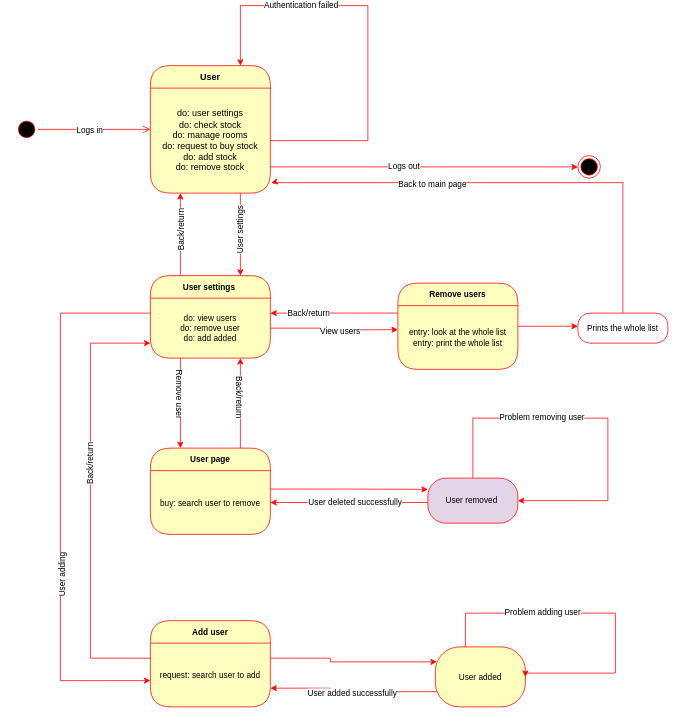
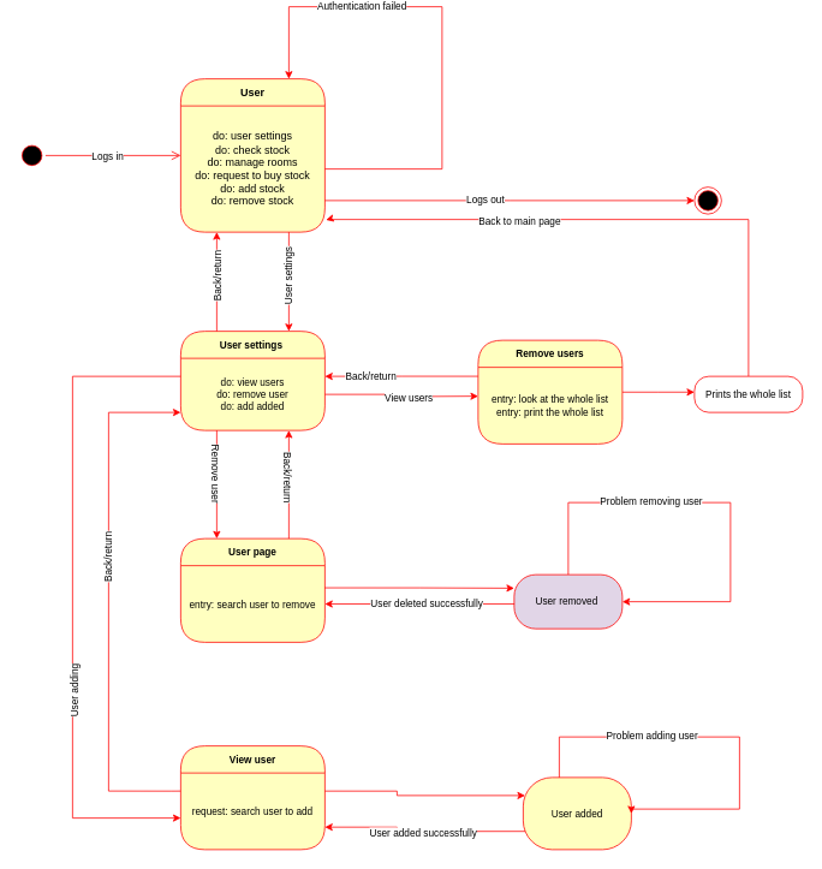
  <mxCell id="0" />
  <mxCell id="1" parent="0" />
  <mxCell id="2" value="" style="ellipse;html=1;shape=startState;fillColor=#000000;strokeColor=#ff0000;" parent="1" vertex="1"><mxGeometry x="20" y="90" width="30" height="30" as="geometry" /></mxCell>
  <mxCell id="3" value="" style="edgeStyle=orthogonalEdgeStyle;html=1;verticalAlign=bottom;endArrow=open;endSize=8;strokeColor=#ff0000;rounded=0;" parent="1" source="2" edge="1"><mxGeometry relative="1" as="geometry"><mxPoint x="200" y="105" as="targetPoint" /></mxGeometry></mxCell>
  <mxCell id="4" value="Logs in" style="edgeLabel;html=1;align=center;verticalAlign=middle;resizable=0;points=[];" parent="3" vertex="1" connectable="0"><mxGeometry x="-0.102" y="-2" relative="1" as="geometry"><mxPoint y="-2" as="offset" /></mxGeometry></mxCell>
  <mxCell id="5" value="User" style="swimlane;fontStyle=1;align=center;verticalAlign=middle;childLayout=stackLayout;horizontal=1;startSize=30;horizontalStack=0;resizeParent=0;resizeLast=1;container=0;fontColor=#000000;collapsible=0;rounded=1;arcSize=30;strokeColor=#ff0000;fillColor=#ffffc0;swimlaneFillColor=#ffffc0;dropTarget=0;" parent="1" vertex="1"><mxGeometry x="200" y="20" width="160" height="170" as="geometry" /></mxCell>
  <mxCell id="6" value="do: user settings&lt;br&gt;do: check stock&lt;br&gt;do: manage rooms&lt;br&gt;do: request to buy stock&lt;br&gt;do: add stock&lt;br&gt;do: remove stock" style="text;html=1;strokeColor=none;fillColor=none;align=center;verticalAlign=middle;spacingLeft=4;spacingRight=4;whiteSpace=wrap;overflow=hidden;rotatable=0;fontColor=#000000;" parent="5" vertex="1"><mxGeometry y="30" width="160" height="140" as="geometry" /></mxCell>
  <mxCell id="7" style="edgeStyle=orthogonalEdgeStyle;shape=connector;rounded=0;orthogonalLoop=1;jettySize=auto;html=1;exitX=1;exitY=0.5;exitDx=0;exitDy=0;labelBackgroundColor=default;strokeColor=#ff0000;strokeWidth=1;fontFamily=Helvetica;fontSize=11;fontColor=default;endArrow=classic;entryX=0.75;entryY=0;entryDx=0;entryDy=0;" parent="5" source="6" target="5" edge="1"><mxGeometry relative="1" as="geometry"><mxPoint x="400" y="99.818" as="targetPoint" /><Array as="points"><mxPoint x="290" y="100" /><mxPoint x="290" y="-80" /><mxPoint x="120" y="-80" /></Array></mxGeometry></mxCell>
  <mxCell id="8" value="Authentication failed" style="edgeLabel;html=1;align=center;verticalAlign=middle;resizable=0;points=[];fontSize=11;fontFamily=Helvetica;fontColor=default;" parent="7" vertex="1" connectable="0"><mxGeometry x="0.464" y="-1" relative="1" as="geometry"><mxPoint x="10" as="offset" /></mxGeometry></mxCell>
  <mxCell id="9" value="User settings " style="swimlane;fontStyle=1;align=center;verticalAlign=middle;childLayout=stackLayout;horizontal=1;startSize=30;horizontalStack=0;resizeParent=0;resizeLast=1;container=0;fontColor=#000000;collapsible=0;rounded=1;arcSize=30;strokeColor=#ff0000;fillColor=#ffffc0;swimlaneFillColor=#ffffc0;dropTarget=0;fontFamily=Helvetica;fontSize=11;" parent="1" vertex="1"><mxGeometry x="200" y="300" width="160" height="110" as="geometry" /></mxCell>
  <mxCell id="10" value="do: view users&lt;br&gt;do: remove user&lt;br&gt;do: add added" style="text;html=1;strokeColor=none;fillColor=none;align=center;verticalAlign=middle;spacingLeft=4;spacingRight=4;whiteSpace=wrap;overflow=hidden;rotatable=0;fontColor=default;fontSize=11;fontFamily=Helvetica;" parent="9" vertex="1"><mxGeometry y="30" width="160" height="80" as="geometry" /></mxCell>
  <mxCell id="11" style="edgeStyle=orthogonalEdgeStyle;shape=connector;rounded=0;orthogonalLoop=1;jettySize=auto;html=1;exitX=0.25;exitY=0;exitDx=0;exitDy=0;entryX=0.25;entryY=1;entryDx=0;entryDy=0;labelBackgroundColor=default;strokeColor=#ff0000;strokeWidth=1;fontFamily=Helvetica;fontSize=11;fontColor=default;endArrow=classic;" parent="1" source="9" target="6" edge="1"><mxGeometry relative="1" as="geometry" /></mxCell>
  <mxCell id="12" value="Back/return" style="edgeLabel;html=1;align=center;verticalAlign=middle;resizable=0;points=[];fontSize=11;fontFamily=Helvetica;fontColor=default;rotation=-90;" parent="11" vertex="1" connectable="0"><mxGeometry x="0.204" y="-4" relative="1" as="geometry"><mxPoint x="-4" y="6" as="offset" /></mxGeometry></mxCell>
  <mxCell id="13" style="edgeStyle=orthogonalEdgeStyle;shape=connector;rounded=0;orthogonalLoop=1;jettySize=auto;html=1;exitX=0.75;exitY=1;exitDx=0;exitDy=0;entryX=0.75;entryY=0;entryDx=0;entryDy=0;labelBackgroundColor=default;strokeColor=#ff0000;strokeWidth=1;fontFamily=Helvetica;fontSize=11;fontColor=default;endArrow=classic;" parent="1" source="6" target="9" edge="1"><mxGeometry relative="1" as="geometry" /></mxCell>
  <mxCell id="14" value="User settings" style="edgeLabel;html=1;align=center;verticalAlign=middle;resizable=0;points=[];fontSize=11;fontFamily=Helvetica;fontColor=default;rotation=-90;" parent="13" vertex="1" connectable="0"><mxGeometry x="-0.165" y="-1" relative="1" as="geometry"><mxPoint y="4" as="offset" /></mxGeometry></mxCell>
  <mxCell id="15" style="edgeStyle=orthogonalEdgeStyle;shape=connector;rounded=0;orthogonalLoop=1;jettySize=auto;html=1;labelBackgroundColor=default;strokeColor=#ff0000;strokeWidth=1;fontFamily=Helvetica;fontSize=11;fontColor=default;endArrow=classic;" parent="1" source="10" edge="1"><mxGeometry relative="1" as="geometry"><mxPoint x="530" y="372" as="targetPoint" /></mxGeometry></mxCell>
  <mxCell id="16" value="View users" style="edgeLabel;html=1;align=center;verticalAlign=middle;resizable=0;points=[];fontSize=11;fontFamily=Helvetica;fontColor=default;" parent="15" vertex="1" connectable="0"><mxGeometry x="0.097" y="-1" relative="1" as="geometry"><mxPoint as="offset" /></mxGeometry></mxCell>
  <mxCell id="17" style="edgeStyle=orthogonalEdgeStyle;shape=connector;rounded=0;orthogonalLoop=1;jettySize=auto;html=1;labelBackgroundColor=default;strokeColor=#ff0000;strokeWidth=1;fontFamily=Helvetica;fontSize=11;fontColor=default;endArrow=classic;" parent="1" source="18" edge="1"><mxGeometry relative="1" as="geometry"><mxPoint x="770" y="367.5" as="targetPoint" /></mxGeometry></mxCell>
  <mxCell id="18" value="Remove users" style="swimlane;fontStyle=1;align=center;verticalAlign=middle;childLayout=stackLayout;horizontal=1;startSize=30;horizontalStack=0;resizeParent=0;resizeLast=1;container=0;fontColor=#000000;collapsible=0;rounded=1;arcSize=30;strokeColor=#ff0000;fillColor=#ffffc0;swimlaneFillColor=#ffffc0;dropTarget=0;fontFamily=Helvetica;fontSize=11;" parent="1" vertex="1"><mxGeometry x="530" y="310" width="160" height="115" as="geometry" /></mxCell>
  <mxCell id="19" value="entry: look at the whole list&lt;br&gt;entry: print the whole list" style="text;html=1;strokeColor=none;fillColor=none;align=center;verticalAlign=middle;spacingLeft=4;spacingRight=4;whiteSpace=wrap;overflow=hidden;rotatable=0;fontColor=default;fontSize=11;fontFamily=Helvetica;" parent="18" vertex="1"><mxGeometry y="30" width="160" height="85" as="geometry" /></mxCell>
  <mxCell id="20" style="edgeStyle=orthogonalEdgeStyle;shape=connector;rounded=0;orthogonalLoop=1;jettySize=auto;html=1;exitX=0;exitY=0.117;exitDx=0;exitDy=0;entryX=1;entryY=0.25;entryDx=0;entryDy=0;labelBackgroundColor=default;strokeColor=#ff0000;strokeWidth=1;fontFamily=Helvetica;fontSize=11;fontColor=default;endArrow=classic;exitPerimeter=0;" parent="1" source="19" target="10" edge="1"><mxGeometry relative="1" as="geometry"><mxPoint x="470" y="340" as="sourcePoint" /><mxPoint x="470" y="230" as="targetPoint" /></mxGeometry></mxCell>
  <mxCell id="21" value="Back/return" style="edgeLabel;html=1;align=center;verticalAlign=middle;resizable=0;points=[];fontSize=11;fontFamily=Helvetica;fontColor=default;rotation=0;" parent="20" vertex="1" connectable="0"><mxGeometry x="0.204" y="-4" relative="1" as="geometry"><mxPoint x="-18" y="3" as="offset" /></mxGeometry></mxCell>
  <mxCell id="22" value="User page" style="swimlane;fontStyle=1;align=center;verticalAlign=middle;childLayout=stackLayout;horizontal=1;startSize=30;horizontalStack=0;resizeParent=0;resizeLast=1;container=0;fontColor=#000000;collapsible=0;rounded=1;arcSize=30;strokeColor=#ff0000;fillColor=#ffffc0;swimlaneFillColor=#ffffc0;dropTarget=0;fontFamily=Helvetica;fontSize=11;" parent="1" vertex="1"><mxGeometry x="200" y="530" width="160" height="115" as="geometry" /></mxCell>
- <mxCell id="23" value="buy: search user to remove" style="text;html=1;strokeColor=none;fillColor=none;align=center;verticalAlign=middle;spacingLeft=4;spacingRight=4;whiteSpace=wrap;overflow=hidden;rotatable=0;fontColor=default;fontSize=11;fontFamily=Helvetica;" parent="22" vertex="1"><mxGeometry y="30" width="160" height="85" as="geometry" /></mxCell>
+ <mxCell id="23" value="entry: search user to remove" style="text;html=1;strokeColor=none;fillColor=none;align=center;verticalAlign=middle;spacingLeft=4;spacingRight=4;whiteSpace=wrap;overflow=hidden;rotatable=0;fontColor=default;fontSize=11;fontFamily=Helvetica;" parent="22" vertex="1"><mxGeometry y="30" width="160" height="85" as="geometry" /></mxCell>
  <mxCell id="24" style="edgeStyle=orthogonalEdgeStyle;shape=connector;rounded=0;orthogonalLoop=1;jettySize=auto;html=1;exitX=0.75;exitY=0;exitDx=0;exitDy=0;entryX=0.75;entryY=1;entryDx=0;entryDy=0;labelBackgroundColor=default;strokeColor=#ff0000;strokeWidth=1;fontFamily=Helvetica;fontSize=11;fontColor=default;endArrow=classic;" parent="1" source="22" target="10" edge="1"><mxGeometry relative="1" as="geometry"><mxPoint x="360" y="470.055" as="sourcePoint" /><mxPoint x="190.48" y="470" as="targetPoint" /></mxGeometry></mxCell>
  <mxCell id="25" value="Back/return" style="edgeLabel;html=1;align=center;verticalAlign=middle;resizable=0;points=[];fontSize=11;fontFamily=Helvetica;fontColor=default;rotation=90;" parent="24" vertex="1" connectable="0"><mxGeometry x="0.204" y="-4" relative="1" as="geometry"><mxPoint x="-4" y="3" as="offset" /></mxGeometry></mxCell>
  <mxCell id="26" style="edgeStyle=orthogonalEdgeStyle;shape=connector;rounded=0;orthogonalLoop=1;jettySize=auto;html=1;exitX=0.25;exitY=1;exitDx=0;exitDy=0;entryX=0.25;entryY=0;entryDx=0;entryDy=0;labelBackgroundColor=default;strokeColor=#ff0000;strokeWidth=1;fontFamily=Helvetica;fontSize=11;fontColor=default;endArrow=classic;" parent="1" source="10" target="22" edge="1"><mxGeometry relative="1" as="geometry" /></mxCell>
  <mxCell id="27" value="Remove user" style="edgeLabel;html=1;align=center;verticalAlign=middle;resizable=0;points=[];fontSize=11;fontFamily=Helvetica;fontColor=default;rotation=90;" parent="26" vertex="1" connectable="0"><mxGeometry x="-0.221" y="-1" relative="1" as="geometry"><mxPoint as="offset" /></mxGeometry></mxCell>
  <mxCell id="28" style="edgeStyle=orthogonalEdgeStyle;shape=connector;rounded=0;orthogonalLoop=1;jettySize=auto;html=1;exitX=1;exitY=0.75;exitDx=0;exitDy=0;labelBackgroundColor=default;strokeColor=#ff0000;strokeWidth=1;fontFamily=Helvetica;fontSize=11;fontColor=default;endArrow=classic;" parent="1" source="6" edge="1"><mxGeometry relative="1" as="geometry"><mxPoint x="770" y="155" as="targetPoint" /></mxGeometry></mxCell>
  <mxCell id="29" value="Logs out" style="edgeLabel;html=1;align=center;verticalAlign=middle;resizable=0;points=[];fontSize=11;fontFamily=Helvetica;fontColor=default;" parent="28" vertex="1" connectable="0"><mxGeometry x="-0.14" y="2" relative="1" as="geometry"><mxPoint as="offset" /></mxGeometry></mxCell>
  <mxCell id="30" value="" style="ellipse;html=1;shape=endState;fillColor=#000000;strokeColor=#ff0000;fontFamily=Helvetica;fontSize=11;fontColor=default;" parent="1" vertex="1"><mxGeometry x="770" y="140" width="30" height="30" as="geometry" /></mxCell>
  <mxCell id="31" style="edgeStyle=orthogonalEdgeStyle;shape=connector;rounded=0;orthogonalLoop=1;jettySize=auto;html=1;labelBackgroundColor=default;strokeColor=#ff0000;strokeWidth=1;fontFamily=Helvetica;fontSize=11;fontColor=default;endArrow=classic;entryX=1.008;entryY=0.903;entryDx=0;entryDy=0;entryPerimeter=0;" parent="1" source="33" target="6" edge="1"><mxGeometry relative="1" as="geometry"><Array as="points"><mxPoint x="830" y="176" /><mxPoint x="363" y="176" /></Array></mxGeometry></mxCell>
  <mxCell id="32" value="Back to main page" style="edgeLabel;html=1;align=center;verticalAlign=middle;resizable=0;points=[];fontSize=11;fontFamily=Helvetica;fontColor=default;" parent="31" vertex="1" connectable="0"><mxGeometry x="0.336" y="1" relative="1" as="geometry"><mxPoint as="offset" /></mxGeometry></mxCell>
  <mxCell id="33" value="Prints the whole list" style="rounded=1;whiteSpace=wrap;html=1;arcSize=40;fontColor=#000000;fillColor=#ffffff;strokeColor=#ff0000;fontFamily=Helvetica;fontSize=11;" parent="1" vertex="1"><mxGeometry x="770" y="350" width="120" height="40" as="geometry" /></mxCell>
  <mxCell id="34" style="edgeStyle=orthogonalEdgeStyle;shape=connector;rounded=0;orthogonalLoop=1;jettySize=auto;html=1;exitX=0.999;exitY=0.289;exitDx=0;exitDy=0;labelBackgroundColor=default;strokeColor=#ff0000;strokeWidth=1;fontFamily=Helvetica;fontSize=11;fontColor=default;endArrow=classic;entryX=0;entryY=0.25;entryDx=0;entryDy=0;exitPerimeter=0;" parent="1" source="23" target="38" edge="1"><mxGeometry relative="1" as="geometry"><mxPoint x="570" y="581.061" as="targetPoint" /></mxGeometry></mxCell>
  <mxCell id="35" style="edgeStyle=orthogonalEdgeStyle;shape=connector;rounded=0;orthogonalLoop=1;jettySize=auto;html=1;labelBackgroundColor=default;strokeColor=#ff0000;strokeWidth=1;fontFamily=Helvetica;fontSize=11;fontColor=default;endArrow=classic;entryX=1;entryY=0.5;entryDx=0;entryDy=0;" parent="1" source="38" target="38" edge="1"><mxGeometry relative="1" as="geometry"><mxPoint x="700" y="490" as="targetPoint" /><Array as="points"><mxPoint x="630" y="490" /><mxPoint x="810" y="490" /><mxPoint x="810" y="600" /></Array></mxGeometry></mxCell>
  <mxCell id="36" value="&lt;br&gt;&lt;br&gt;" style="edgeLabel;html=1;align=center;verticalAlign=middle;resizable=0;points=[];fontSize=11;fontFamily=Helvetica;fontColor=default;" parent="35" vertex="1" connectable="0"><mxGeometry x="-0.379" y="2" relative="1" as="geometry"><mxPoint as="offset" /></mxGeometry></mxCell>
  <mxCell id="37" value="Problem removing user" style="edgeLabel;html=1;align=center;verticalAlign=middle;resizable=0;points=[];fontSize=11;fontFamily=Helvetica;fontColor=default;" parent="35" vertex="1" connectable="0"><mxGeometry x="-0.251" y="2" relative="1" as="geometry"><mxPoint x="-13" as="offset" /></mxGeometry></mxCell>
  <mxCell id="38" value="User removed&amp;nbsp;" style="rounded=1;whiteSpace=wrap;html=1;arcSize=40;fontColor=#000000;fillColor=#e1d5e7;strokeColor=#ff0000;fontFamily=Helvetica;fontSize=11;" parent="1" vertex="1"><mxGeometry x="570" y="570" width="120" height="60" as="geometry" /></mxCell>
  <mxCell id="39" style="edgeStyle=orthogonalEdgeStyle;shape=connector;rounded=0;orthogonalLoop=1;jettySize=auto;html=1;exitX=0.002;exitY=0.541;exitDx=0;exitDy=0;entryX=1;entryY=0.5;entryDx=0;entryDy=0;labelBackgroundColor=default;strokeColor=#ff0000;strokeWidth=1;fontFamily=Helvetica;fontSize=11;fontColor=default;endArrow=classic;exitPerimeter=0;" parent="1" source="38" target="23" edge="1"><mxGeometry relative="1" as="geometry" /></mxCell>
  <mxCell id="40" value="User deleted successfully" style="edgeLabel;html=1;align=center;verticalAlign=middle;resizable=0;points=[];fontSize=11;fontFamily=Helvetica;fontColor=default;" parent="39" vertex="1" connectable="0"><mxGeometry x="-0.063" y="-1" relative="1" as="geometry"><mxPoint as="offset" /></mxGeometry></mxCell>
  <mxCell id="41" style="edgeStyle=orthogonalEdgeStyle;shape=connector;rounded=0;orthogonalLoop=1;jettySize=auto;html=1;exitX=0;exitY=0.25;exitDx=0;exitDy=0;labelBackgroundColor=default;strokeColor=#ff0000;strokeWidth=1;fontFamily=Helvetica;fontSize=11;fontColor=default;endArrow=classic;entryX=0;entryY=0.588;entryDx=0;entryDy=0;entryPerimeter=0;" parent="1" source="10" target="44" edge="1"><mxGeometry relative="1" as="geometry"><mxPoint x="150" y="840" as="targetPoint" /><Array as="points"><mxPoint x="80" y="350" /><mxPoint x="80" y="840" /></Array></mxGeometry></mxCell>
  <mxCell id="42" value="User adding" style="edgeLabel;html=1;align=center;verticalAlign=middle;resizable=0;points=[];fontSize=11;fontFamily=Helvetica;fontColor=default;rotation=-90;" parent="41" vertex="1" connectable="0"><mxGeometry x="-0.119" y="2" relative="1" as="geometry"><mxPoint y="148" as="offset" /></mxGeometry></mxCell>
- <mxCell id="43" value="Add user" style="swimlane;fontStyle=1;align=center;verticalAlign=middle;childLayout=stackLayout;horizontal=1;startSize=30;horizontalStack=0;resizeParent=0;resizeLast=1;container=0;fontColor=#000000;collapsible=0;rounded=1;arcSize=30;strokeColor=#ff0000;fillColor=#ffffc0;swimlaneFillColor=#ffffc0;dropTarget=0;fontFamily=Helvetica;fontSize=11;" parent="1" vertex="1"><mxGeometry x="200" y="760" width="160" height="115" as="geometry" /></mxCell>
+ <mxCell id="43" value="View user" style="swimlane;fontStyle=1;align=center;verticalAlign=middle;childLayout=stackLayout;horizontal=1;startSize=30;horizontalStack=0;resizeParent=0;resizeLast=1;container=0;fontColor=#000000;collapsible=0;rounded=1;arcSize=30;strokeColor=#ff0000;fillColor=#ffffc0;swimlaneFillColor=#ffffc0;dropTarget=0;fontFamily=Helvetica;fontSize=11;" parent="1" vertex="1"><mxGeometry x="200" y="760" width="160" height="115" as="geometry" /></mxCell>
  <mxCell id="44" value="request: search user to add" style="text;html=1;strokeColor=none;fillColor=none;align=center;verticalAlign=middle;spacingLeft=4;spacingRight=4;whiteSpace=wrap;overflow=hidden;rotatable=0;fontColor=default;fontSize=11;fontFamily=Helvetica;" parent="43" vertex="1"><mxGeometry y="30" width="160" height="85" as="geometry" /></mxCell>
  <mxCell id="45" style="edgeStyle=orthogonalEdgeStyle;shape=connector;rounded=0;orthogonalLoop=1;jettySize=auto;html=1;exitX=1;exitY=0.236;exitDx=0;exitDy=0;labelBackgroundColor=default;strokeColor=#ff0000;strokeWidth=1;fontFamily=Helvetica;fontSize=11;fontColor=default;endArrow=classic;exitPerimeter=0;entryX=0.017;entryY=0.25;entryDx=0;entryDy=0;entryPerimeter=0;" parent="1" source="44" target="48" edge="1"><mxGeometry relative="1" as="geometry"><mxPoint x="560" y="810" as="targetPoint" /><Array as="points"><mxPoint x="440" y="810" /></Array></mxGeometry></mxCell>
  <mxCell id="46" style="edgeStyle=orthogonalEdgeStyle;shape=connector;rounded=0;orthogonalLoop=1;jettySize=auto;html=1;labelBackgroundColor=default;strokeColor=#ff0000;strokeWidth=1;fontFamily=Helvetica;fontSize=11;fontColor=default;endArrow=classic;exitX=0.023;exitY=0.747;exitDx=0;exitDy=0;exitPerimeter=0;" parent="1" source="48" edge="1"><mxGeometry relative="1" as="geometry"><mxPoint x="360" y="850.06" as="targetPoint" /><mxPoint x="560" y="850" as="sourcePoint" /><Array as="points"><mxPoint x="440" y="850" /></Array></mxGeometry></mxCell>
  <mxCell id="47" value="User added successfully" style="edgeLabel;html=1;align=center;verticalAlign=middle;resizable=0;points=[];fontSize=11;fontFamily=Helvetica;fontColor=default;" parent="46" vertex="1" connectable="0"><mxGeometry x="-0.093" y="2" relative="1" as="geometry"><mxPoint x="-11" as="offset" /></mxGeometry></mxCell>
  <mxCell id="48" value="User added" style="rounded=1;whiteSpace=wrap;html=1;arcSize=40;fontColor=#000000;fillColor=#ffffc0;strokeColor=#ff0000;fontFamily=Helvetica;fontSize=11;" parent="1" vertex="1"><mxGeometry x="580" y="795" width="120" height="80" as="geometry" /></mxCell>
  <mxCell id="49" style="edgeStyle=orthogonalEdgeStyle;shape=connector;rounded=0;orthogonalLoop=1;jettySize=auto;html=1;entryX=1;entryY=0.5;entryDx=0;entryDy=0;labelBackgroundColor=default;strokeColor=#ff0000;strokeWidth=1;fontFamily=Helvetica;fontSize=11;fontColor=default;endArrow=classic;" parent="1" source="48" target="48" edge="1"><mxGeometry relative="1" as="geometry"><Array as="points"><mxPoint x="620" y="750" /><mxPoint x="820" y="750" /><mxPoint x="820" y="830" /></Array></mxGeometry></mxCell>
  <mxCell id="50" value="Problem adding user" style="edgeLabel;html=1;align=center;verticalAlign=middle;resizable=0;points=[];fontSize=11;fontFamily=Helvetica;fontColor=default;" parent="49" vertex="1" connectable="0"><mxGeometry x="-0.492" y="2" relative="1" as="geometry"><mxPoint x="33" as="offset" /></mxGeometry></mxCell>
  <mxCell id="51" style="edgeStyle=orthogonalEdgeStyle;shape=connector;rounded=0;orthogonalLoop=1;jettySize=auto;html=1;labelBackgroundColor=default;strokeColor=#ff0000;strokeWidth=1;fontFamily=Helvetica;fontSize=11;fontColor=default;endArrow=classic;exitX=-0.001;exitY=0.236;exitDx=0;exitDy=0;entryX=0;entryY=0.75;entryDx=0;entryDy=0;exitPerimeter=0;" parent="1" source="44" target="10" edge="1"><mxGeometry relative="1" as="geometry"><Array as="points"><mxPoint x="190" y="810" /><mxPoint x="120" y="810" /><mxPoint x="120" y="390" /></Array><mxPoint x="190" y="810" as="sourcePoint" /></mxGeometry></mxCell>
  <mxCell id="52" value="Back/return" style="edgeLabel;html=1;align=center;verticalAlign=middle;resizable=0;points=[];fontSize=11;fontFamily=Helvetica;fontColor=default;rotation=-90;" parent="51" vertex="1" connectable="0"><mxGeometry x="0.167" relative="1" as="geometry"><mxPoint as="offset" /></mxGeometry></mxCell>
